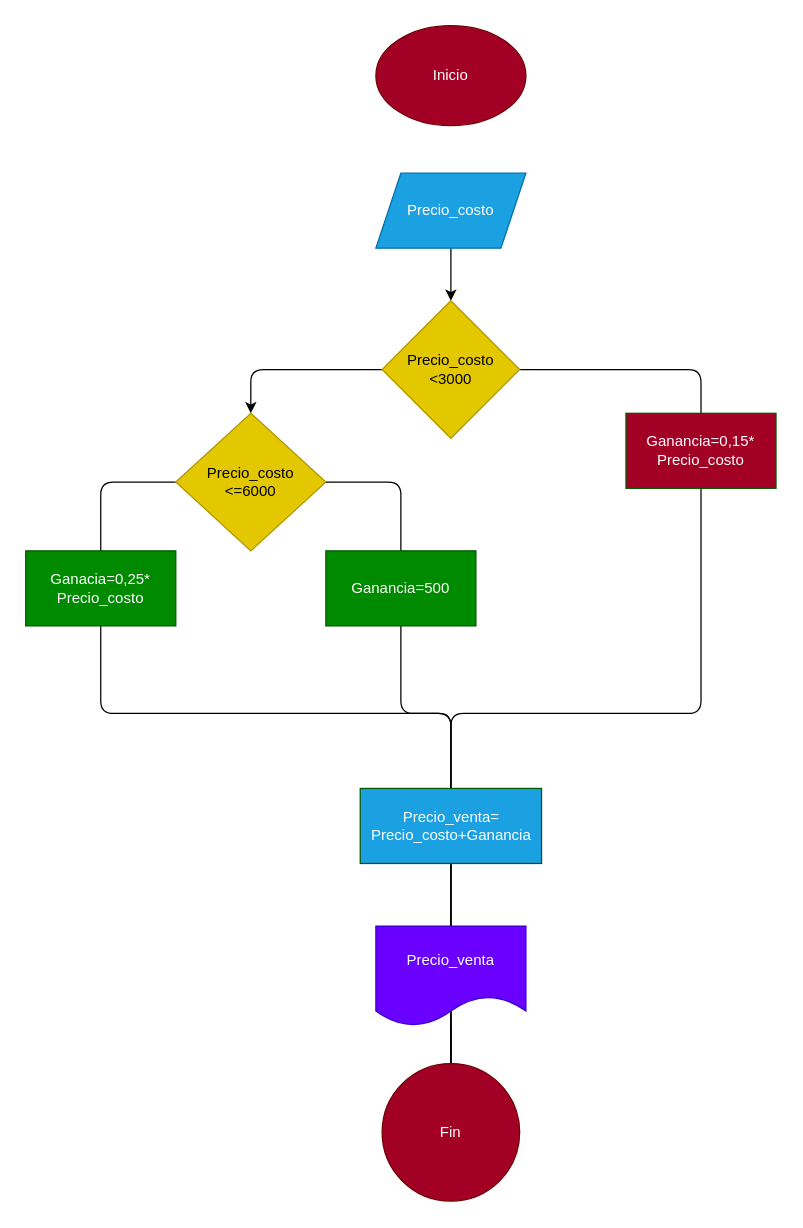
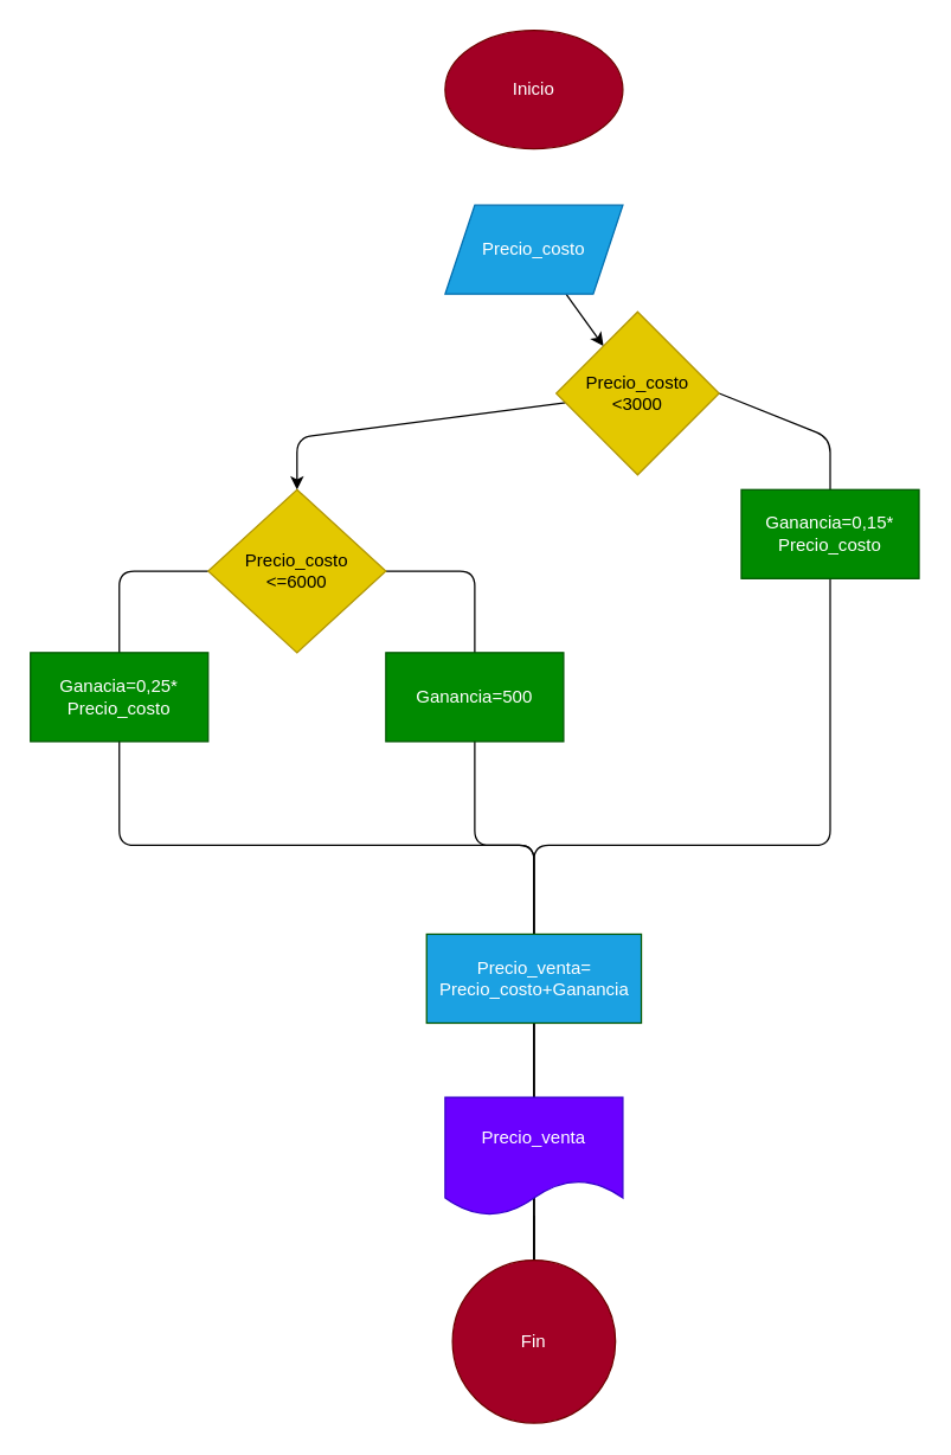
  <mxCell id="0" />
  <mxCell id="1" parent="0" />
  <mxCell id="2" value="Inicio" style="ellipse;whiteSpace=wrap;html=1;fillColor=#a20025;fontColor=#ffffff;strokeColor=#6F0000;" vertex="1" parent="1"><mxGeometry x="300" y="20" width="120" height="80" as="geometry" /></mxCell>
  <mxCell id="3" value="" style="edgeStyle=none;html=1;" edge="1" parent="1" source="4" target="7"><mxGeometry relative="1" as="geometry" /></mxCell>
  <mxCell id="4" value="Precio_costo" style="shape=parallelogram;perimeter=parallelogramPerimeter;whiteSpace=wrap;html=1;fixedSize=1;fillColor=#1ba1e2;fontColor=#ffffff;strokeColor=#006EAF;" vertex="1" parent="1"><mxGeometry x="300" y="138" width="120" height="60" as="geometry" /></mxCell>
  <mxCell id="5" value="" style="edgeStyle=none;html=1;" edge="1" parent="1" source="7" target="10"><mxGeometry relative="1" as="geometry"><Array as="points"><mxPoint x="200" y="295" /></Array></mxGeometry></mxCell>
  <mxCell id="6" value="" style="edgeStyle=none;html=1;startArrow=none;exitX=1;exitY=0.5;exitDx=0;exitDy=0;" edge="1" parent="1" source="7"><mxGeometry relative="1" as="geometry"><mxPoint x="360" y="890" as="targetPoint" /><Array as="points"><mxPoint x="560" y="295" /><mxPoint x="560" y="570" /><mxPoint x="360" y="570" /></Array></mxGeometry></mxCell>
- <mxCell id="7" value="Precio_costo&lt;br&gt;&amp;lt;3000" style="rhombus;whiteSpace=wrap;html=1;fillColor=#e3c800;fontColor=#000000;strokeColor=#B09500;" vertex="1" parent="1"><mxGeometry x="305" y="240" width="110" height="110" as="geometry" /></mxCell>
+ <mxCell id="7" value="Precio_costo&lt;br&gt;&amp;lt;3000" style="rhombus;whiteSpace=wrap;html=1;fillColor=#e3c800;fontColor=#000000;strokeColor=#B09500;" vertex="1" parent="1"><mxGeometry x="375" y="210" width="110" height="110" as="geometry" /></mxCell>
  <mxCell id="8" value="" style="edgeStyle=none;html=1;exitX=1;exitY=0.5;exitDx=0;exitDy=0;" edge="1" parent="1" source="10"><mxGeometry relative="1" as="geometry"><mxPoint x="360" y="890" as="targetPoint" /><Array as="points"><mxPoint x="320" y="385" /><mxPoint x="320" y="570" /><mxPoint x="360" y="570" /></Array></mxGeometry></mxCell>
  <mxCell id="9" style="edgeStyle=none;html=1;exitX=0;exitY=0.5;exitDx=0;exitDy=0;" edge="1" parent="1" source="10"><mxGeometry relative="1" as="geometry"><mxPoint x="360" y="890" as="targetPoint" /><Array as="points"><mxPoint x="80" y="385" /><mxPoint x="80" y="570" /><mxPoint x="360" y="570" /></Array></mxGeometry></mxCell>
  <mxCell id="10" value="Precio_costo&lt;br&gt;&amp;lt;=6000" style="rhombus;whiteSpace=wrap;html=1;fillColor=#e3c800;strokeColor=#B09500;fontColor=#000000;" vertex="1" parent="1"><mxGeometry x="140" y="330" width="120" height="110" as="geometry" /></mxCell>
- <mxCell id="11" value="Ganancia=0,15*&lt;br&gt;Precio_costo" style="whiteSpace=wrap;html=1;fillColor=#a20025;strokeColor=#005700;fontColor=#ffffff;" vertex="1" parent="1"><mxGeometry x="500" y="330" width="120" height="60" as="geometry" /></mxCell>
+ <mxCell id="11" value="Ganancia=0,15*&lt;br&gt;Precio_costo" style="whiteSpace=wrap;html=1;fillColor=#008a00;strokeColor=#005700;fontColor=#ffffff;" vertex="1" parent="1"><mxGeometry x="500" y="330" width="120" height="60" as="geometry" /></mxCell>
  <mxCell id="12" value="Ganancia=500" style="whiteSpace=wrap;html=1;fillColor=#008a00;strokeColor=#005700;fontColor=#ffffff;" vertex="1" parent="1"><mxGeometry x="260" y="440" width="120" height="60" as="geometry" /></mxCell>
  <mxCell id="13" value="Ganacia=0,25*&lt;br&gt;Precio_costo" style="whiteSpace=wrap;html=1;fillColor=#008a00;strokeColor=#005700;fontColor=#ffffff;" vertex="1" parent="1"><mxGeometry x="20" y="440" width="120" height="60" as="geometry" /></mxCell>
  <mxCell id="14" value="Precio_venta=&lt;br&gt;Precio_costo+Ganancia" style="whiteSpace=wrap;html=1;fillColor=#1ba1e2;strokeColor=#005700;fontColor=#ffffff;" vertex="1" parent="1"><mxGeometry x="287.5" y="630" width="145" height="60" as="geometry" /></mxCell>
  <mxCell id="15" style="edgeStyle=none;html=1;" edge="1" parent="1" source="16"><mxGeometry relative="1" as="geometry"><mxPoint x="360" y="890" as="targetPoint" /></mxGeometry></mxCell>
  <mxCell id="16" value="Precio_venta" style="shape=document;whiteSpace=wrap;html=1;boundedLbl=1;fillColor=#6a00ff;strokeColor=#3700CC;fontColor=#ffffff;" vertex="1" parent="1"><mxGeometry x="300" y="740" width="120" height="80" as="geometry" /></mxCell>
  <mxCell id="17" value="Fin" style="ellipse;whiteSpace=wrap;html=1;fillColor=#a20025;strokeColor=#6F0000;fontColor=#ffffff;" vertex="1" parent="1"><mxGeometry x="305" y="850" width="110" height="110" as="geometry" /></mxCell>
